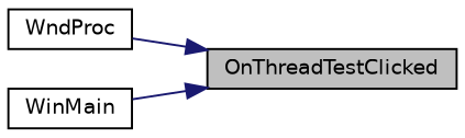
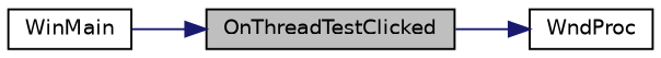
  digraph {
    rankdir=RL
    node [color=black fillcolor=white fontname=Helvetica fontsize=10 shape=record style=filled]
    edge [color=midnightblue dir=back fontname=Helvetica fontsize=10 labelfontname=Helvetica labelfontsize=10 style=solid]
    n1 [fillcolor=grey75 fontcolor=black height=0.2 label=OnThreadTestClicked width=0.4]
    n2 [height=0.2 label=WndProc width=0.4]
    n3 [height=0.2 label=WinMain width=0.4]
-   n1 -> n2
+   n2 -> n1
    n1 -> n3
  }
